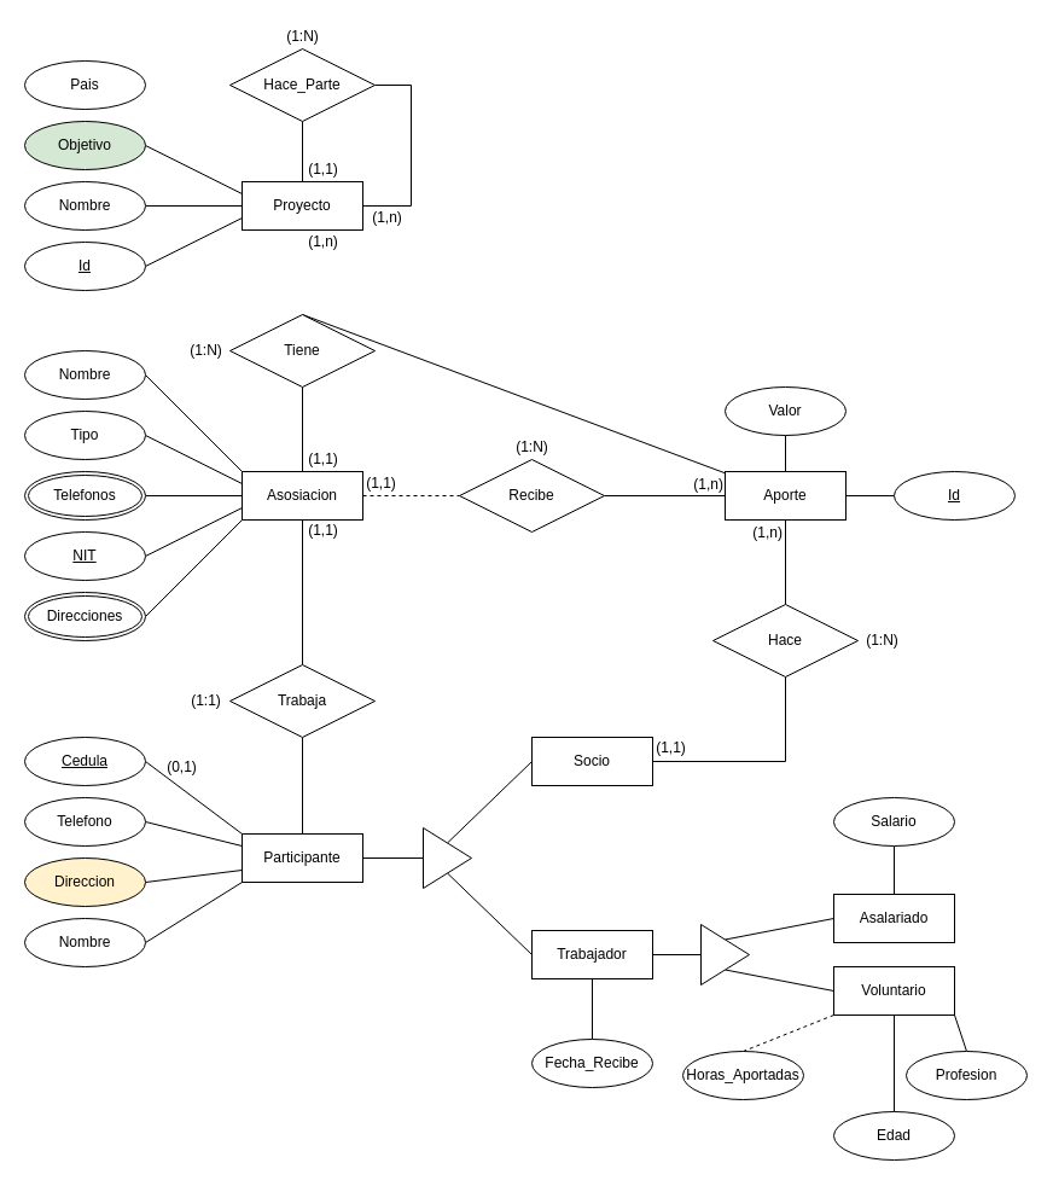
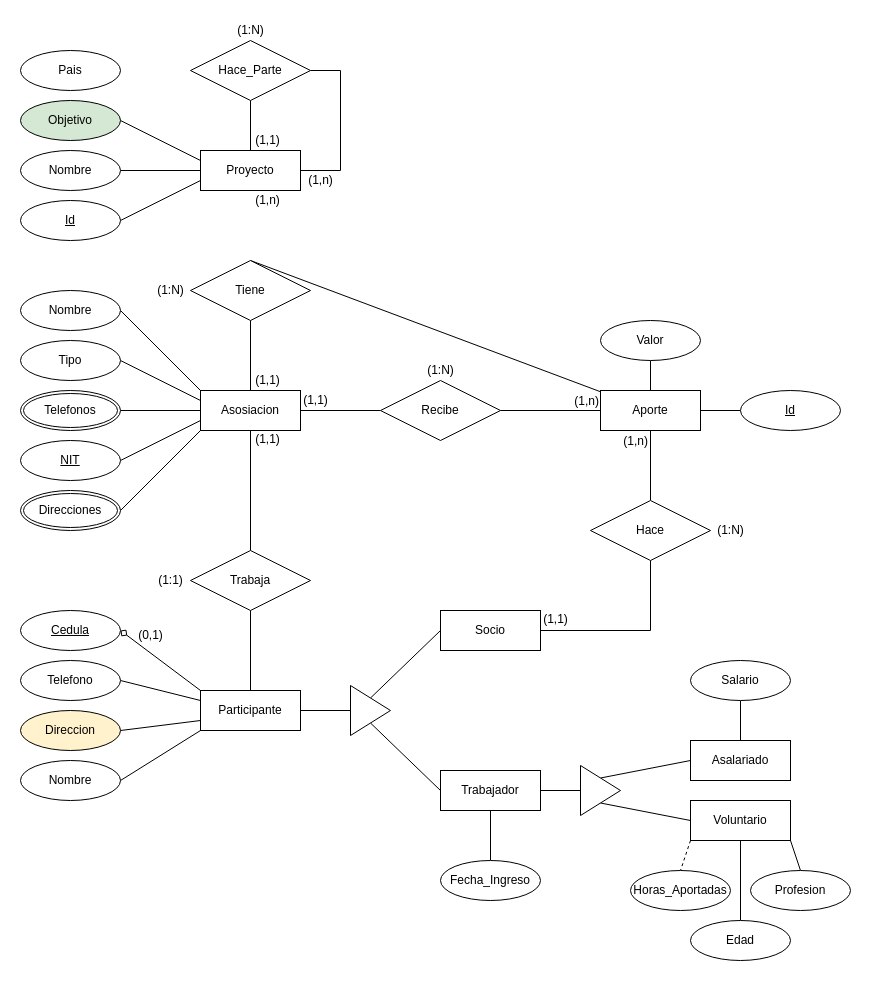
  <mxCell id="0" />
  <mxCell id="1" parent="0" />
  <mxCell id="2" style="rounded=0;orthogonalLoop=1;jettySize=auto;html=1;exitX=0;exitY=0;exitDx=0;exitDy=0;entryX=1;entryY=0.5;entryDx=0;entryDy=0;endArrow=none;endFill=0;elbow=vertical;" edge="1" parent="1" source="8" target="9"><mxGeometry relative="1" as="geometry" /></mxCell>
  <mxCell id="3" style="rounded=0;orthogonalLoop=1;jettySize=auto;html=1;exitX=0;exitY=0.25;exitDx=0;exitDy=0;endArrow=none;endFill=0;elbow=vertical;entryX=1;entryY=0.5;entryDx=0;entryDy=0;" edge="1" parent="1" source="8" target="11"><mxGeometry relative="1" as="geometry" /></mxCell>
  <mxCell id="4" style="rounded=0;orthogonalLoop=1;jettySize=auto;html=1;exitX=0;exitY=0.75;exitDx=0;exitDy=0;entryX=1;entryY=0.5;entryDx=0;entryDy=0;endArrow=none;endFill=0;elbow=vertical;" edge="1" parent="1" source="8" target="10"><mxGeometry relative="1" as="geometry" /></mxCell>
  <mxCell id="5" style="rounded=0;orthogonalLoop=1;jettySize=auto;html=1;exitX=0;exitY=1;exitDx=0;exitDy=0;entryX=1;entryY=0.5;entryDx=0;entryDy=0;endArrow=none;endFill=0;elbow=vertical;" edge="1" parent="1" source="8" target="18"><mxGeometry relative="1" as="geometry" /></mxCell>
  <mxCell id="6" style="rounded=0;orthogonalLoop=1;jettySize=auto;html=1;exitX=0;exitY=0.5;exitDx=0;exitDy=0;entryX=1;entryY=0.5;entryDx=0;entryDy=0;endArrow=none;endFill=0;elbow=vertical;" edge="1" parent="1" source="8" target="17"><mxGeometry relative="1" as="geometry" /></mxCell>
  <mxCell id="7" style="edgeStyle=none;rounded=0;orthogonalLoop=1;jettySize=auto;html=1;entryX=0.5;entryY=1;entryDx=0;entryDy=0;endArrow=none;endFill=0;" edge="1" parent="1" source="8" target="58"><mxGeometry relative="1" as="geometry" /></mxCell>
  <mxCell id="8" value="Asosiacion" style="whiteSpace=wrap;html=1;align=center;" vertex="1" parent="1"><mxGeometry x="200" y="390" width="100" height="40" as="geometry" /></mxCell>
  <mxCell id="9" value="Nombre" style="ellipse;whiteSpace=wrap;html=1;align=center;" vertex="1" parent="1"><mxGeometry x="20" y="290" width="100" height="40" as="geometry" /></mxCell>
  <mxCell id="10" value="NIT" style="ellipse;whiteSpace=wrap;html=1;align=center;fontStyle=4;" vertex="1" parent="1"><mxGeometry x="20" y="440" width="100" height="40" as="geometry" /></mxCell>
  <mxCell id="11" value="Tipo" style="ellipse;whiteSpace=wrap;html=1;align=center;" vertex="1" parent="1"><mxGeometry x="20" y="340" width="100" height="40" as="geometry" /></mxCell>
  <mxCell id="12" style="edgeStyle=none;rounded=0;orthogonalLoop=1;jettySize=auto;html=1;exitX=1;exitY=0.5;exitDx=0;exitDy=0;entryX=0;entryY=0.5;entryDx=0;entryDy=0;endArrow=none;endFill=0;" edge="1" parent="1" source="13" target="21"><mxGeometry relative="1" as="geometry"><mxPoint x="550" y="410" as="sourcePoint" /></mxGeometry></mxCell>
  <mxCell id="13" value="Recibe" style="shape=rhombus;perimeter=rhombusPerimeter;whiteSpace=wrap;html=1;align=center;" vertex="1" parent="1"><mxGeometry x="380" y="380" width="120" height="60" as="geometry" /></mxCell>
  <mxCell id="14" style="edgeStyle=none;rounded=0;orthogonalLoop=1;jettySize=auto;html=1;exitX=1;exitY=0.5;exitDx=0;exitDy=0;entryX=0.5;entryY=1;entryDx=0;entryDy=0;endArrow=none;endFill=0;" edge="1" parent="1" source="15" target="81"><mxGeometry relative="1" as="geometry"><Array as="points"><mxPoint x="650" y="630" /></Array></mxGeometry></mxCell>
  <mxCell id="15" value="Socio" style="whiteSpace=wrap;html=1;align=center;" vertex="1" parent="1"><mxGeometry x="440" y="610" width="100" height="40" as="geometry" /></mxCell>
- <mxCell id="16" value="" style="endArrow=none;html=1;rounded=0;exitX=1;exitY=0.5;exitDx=0;exitDy=0;entryX=0;entryY=0.5;entryDx=0;entryDy=0;dashed=1;" edge="1" parent="1" source="8" target="13"><mxGeometry relative="1" as="geometry"><mxPoint x="240" y="530" as="sourcePoint" /><mxPoint x="400" y="530" as="targetPoint" /></mxGeometry></mxCell>
+ <mxCell id="16" value="" style="endArrow=none;html=1;rounded=0;exitX=1;exitY=0.5;exitDx=0;exitDy=0;entryX=0;entryY=0.5;entryDx=0;entryDy=0;" edge="1" parent="1" source="8" target="13"><mxGeometry relative="1" as="geometry"><mxPoint x="240" y="530" as="sourcePoint" /><mxPoint x="400" y="530" as="targetPoint" /></mxGeometry></mxCell>
  <mxCell id="17" value="Telefonos" style="ellipse;shape=doubleEllipse;margin=3;whiteSpace=wrap;html=1;align=center;" vertex="1" parent="1"><mxGeometry x="20" y="390" width="100" height="40" as="geometry" /></mxCell>
  <mxCell id="18" value="Direcciones" style="ellipse;shape=doubleEllipse;margin=3;whiteSpace=wrap;html=1;align=center;" vertex="1" parent="1"><mxGeometry x="20" y="490" width="100" height="40" as="geometry" /></mxCell>
  <mxCell id="19" style="edgeStyle=none;rounded=0;orthogonalLoop=1;jettySize=auto;html=1;exitX=0.5;exitY=0;exitDx=0;exitDy=0;entryX=0.5;entryY=1;entryDx=0;entryDy=0;endArrow=none;endFill=0;" edge="1" parent="1" source="21" target="64"><mxGeometry relative="1" as="geometry" /></mxCell>
  <mxCell id="20" style="edgeStyle=none;rounded=0;orthogonalLoop=1;jettySize=auto;html=1;exitX=1;exitY=0.5;exitDx=0;exitDy=0;entryX=0;entryY=0.5;entryDx=0;entryDy=0;endArrow=none;endFill=0;" edge="1" parent="1" source="21" target="65"><mxGeometry relative="1" as="geometry" /></mxCell>
  <mxCell id="21" value="Aporte" style="whiteSpace=wrap;html=1;align=center;" vertex="1" parent="1"><mxGeometry x="600" y="390" width="100" height="40" as="geometry" /></mxCell>
  <mxCell id="22" value="(1,1)" style="text;html=1;align=center;verticalAlign=middle;resizable=0;points=[];autosize=1;" vertex="1" parent="1"><mxGeometry x="295" y="390" width="40" height="20" as="geometry" /></mxCell>
- <mxCell id="23" style="edgeStyle=none;rounded=0;orthogonalLoop=1;jettySize=auto;html=1;exitX=0;exitY=0;exitDx=0;exitDy=0;entryX=1;entryY=0.5;entryDx=0;entryDy=0;endArrow=none;endFill=0;" edge="1" parent="1" source="29" target="35"><mxGeometry relative="1" as="geometry" /></mxCell>
+ <mxCell id="23" style="edgeStyle=none;rounded=0;orthogonalLoop=1;jettySize=auto;html=1;exitX=0;exitY=0;exitDx=0;exitDy=0;entryX=1;entryY=0.5;entryDx=0;entryDy=0;endArrow=diamond;endFill=0;" edge="1" parent="1" source="29" target="35"><mxGeometry relative="1" as="geometry" /></mxCell>
  <mxCell id="24" style="edgeStyle=none;rounded=0;orthogonalLoop=1;jettySize=auto;html=1;exitX=0;exitY=0.25;exitDx=0;exitDy=0;entryX=1;entryY=0.5;entryDx=0;entryDy=0;endArrow=none;endFill=0;" edge="1" parent="1" source="29" target="34"><mxGeometry relative="1" as="geometry" /></mxCell>
  <mxCell id="25" style="edgeStyle=none;rounded=0;orthogonalLoop=1;jettySize=auto;html=1;exitX=0;exitY=0.75;exitDx=0;exitDy=0;entryX=1;entryY=0.5;entryDx=0;entryDy=0;endArrow=none;endFill=0;" edge="1" parent="1" source="29" target="33"><mxGeometry relative="1" as="geometry" /></mxCell>
  <mxCell id="26" style="edgeStyle=none;rounded=0;orthogonalLoop=1;jettySize=auto;html=1;exitX=0;exitY=1;exitDx=0;exitDy=0;entryX=1;entryY=0.5;entryDx=0;entryDy=0;endArrow=none;endFill=0;" edge="1" parent="1" source="29" target="32"><mxGeometry relative="1" as="geometry" /></mxCell>
  <mxCell id="27" style="edgeStyle=none;rounded=0;orthogonalLoop=1;jettySize=auto;html=1;exitX=1;exitY=0.5;exitDx=0;exitDy=0;entryX=0;entryY=0.5;entryDx=0;entryDy=0;endArrow=none;endFill=0;" edge="1" parent="1" source="29" target="76"><mxGeometry relative="1" as="geometry"><mxPoint x="350" y="710" as="targetPoint" /></mxGeometry></mxCell>
  <mxCell id="28" style="edgeStyle=none;rounded=0;orthogonalLoop=1;jettySize=auto;html=1;exitX=0.5;exitY=0;exitDx=0;exitDy=0;entryX=0.5;entryY=1;entryDx=0;entryDy=0;endArrow=none;endFill=0;" edge="1" parent="1" source="29" target="31"><mxGeometry relative="1" as="geometry" /></mxCell>
  <mxCell id="29" value="Participante" style="whiteSpace=wrap;html=1;align=center;" vertex="1" parent="1"><mxGeometry x="200" y="690" width="100" height="40" as="geometry" /></mxCell>
  <mxCell id="30" style="edgeStyle=none;rounded=0;orthogonalLoop=1;jettySize=auto;html=1;exitX=0.5;exitY=0;exitDx=0;exitDy=0;entryX=0.5;entryY=1;entryDx=0;entryDy=0;endArrow=none;endFill=0;" edge="1" parent="1" source="31" target="8"><mxGeometry relative="1" as="geometry" /></mxCell>
  <mxCell id="31" value="Trabaja" style="shape=rhombus;perimeter=rhombusPerimeter;whiteSpace=wrap;html=1;align=center;" vertex="1" parent="1"><mxGeometry x="190" y="550" width="120" height="60" as="geometry" /></mxCell>
  <mxCell id="32" value="Nombre" style="ellipse;whiteSpace=wrap;html=1;align=center;" vertex="1" parent="1"><mxGeometry x="20" y="760" width="100" height="40" as="geometry" /></mxCell>
  <mxCell id="33" value="Direccion" style="ellipse;whiteSpace=wrap;html=1;align=center;fillColor=#fff2cc;" vertex="1" parent="1"><mxGeometry x="20" y="710" width="100" height="40" as="geometry" /></mxCell>
  <mxCell id="34" value="Telefono" style="ellipse;whiteSpace=wrap;html=1;align=center;" vertex="1" parent="1"><mxGeometry x="20" y="660" width="100" height="40" as="geometry" /></mxCell>
  <mxCell id="35" value="Cedula" style="ellipse;whiteSpace=wrap;html=1;align=center;fontStyle=4;" vertex="1" parent="1"><mxGeometry x="20" y="610" width="100" height="40" as="geometry" /></mxCell>
  <mxCell id="36" style="edgeStyle=none;rounded=0;orthogonalLoop=1;jettySize=auto;html=1;exitX=0.5;exitY=1;exitDx=0;exitDy=0;entryX=0;entryY=0.5;entryDx=0;entryDy=0;endArrow=none;endFill=0;" edge="1" parent="1" source="76" target="74"><mxGeometry relative="1" as="geometry"><mxPoint x="384.142" y="724.142" as="sourcePoint" /></mxGeometry></mxCell>
  <mxCell id="37" style="edgeStyle=none;rounded=0;orthogonalLoop=1;jettySize=auto;html=1;exitX=0.5;exitY=0;exitDx=0;exitDy=0;entryX=0;entryY=0.5;entryDx=0;entryDy=0;endArrow=none;endFill=0;" edge="1" parent="1" source="76" target="15"><mxGeometry relative="1" as="geometry"><mxPoint x="384.142" y="695.858" as="sourcePoint" /></mxGeometry></mxCell>
  <mxCell id="38" style="edgeStyle=none;rounded=0;orthogonalLoop=1;jettySize=auto;html=1;exitX=0;exitY=1;exitDx=0;exitDy=0;entryX=0.5;entryY=0;entryDx=0;entryDy=0;endArrow=none;endFill=0;dashed=1;" edge="1" parent="1" source="41" target="45"><mxGeometry relative="1" as="geometry" /></mxCell>
  <mxCell id="39" style="edgeStyle=none;rounded=0;orthogonalLoop=1;jettySize=auto;html=1;exitX=0.5;exitY=1;exitDx=0;exitDy=0;entryX=0.5;entryY=0;entryDx=0;entryDy=0;endArrow=none;endFill=0;" edge="1" parent="1" source="41" target="46"><mxGeometry relative="1" as="geometry" /></mxCell>
  <mxCell id="40" style="edgeStyle=none;rounded=0;orthogonalLoop=1;jettySize=auto;html=1;exitX=1;exitY=1;exitDx=0;exitDy=0;entryX=0.5;entryY=0;entryDx=0;entryDy=0;endArrow=none;endFill=0;" edge="1" parent="1" source="41" target="44"><mxGeometry relative="1" as="geometry" /></mxCell>
  <mxCell id="41" value="Voluntario" style="whiteSpace=wrap;html=1;align=center;" vertex="1" parent="1"><mxGeometry x="690" y="800" width="100" height="40" as="geometry" /></mxCell>
  <mxCell id="42" style="edgeStyle=none;rounded=0;orthogonalLoop=1;jettySize=auto;html=1;exitX=0.5;exitY=0;exitDx=0;exitDy=0;entryX=0.5;entryY=1;entryDx=0;entryDy=0;endArrow=none;endFill=0;" edge="1" parent="1" source="43" target="47"><mxGeometry relative="1" as="geometry" /></mxCell>
  <mxCell id="43" value="Asalariado" style="whiteSpace=wrap;html=1;align=center;" vertex="1" parent="1"><mxGeometry x="690" y="740" width="100" height="40" as="geometry" /></mxCell>
  <mxCell id="44" value="Profesion" style="ellipse;whiteSpace=wrap;html=1;align=center;" vertex="1" parent="1"><mxGeometry x="750" y="870" width="100" height="40" as="geometry" /></mxCell>
- <mxCell id="45" value="Horas_Aportadas" style="ellipse;whiteSpace=wrap;html=1;align=center;" vertex="1" parent="1"><mxGeometry x="565" y="870" width="100" height="40" as="geometry" /></mxCell>
+ <mxCell id="45" value="Horas_Aportadas" style="ellipse;whiteSpace=wrap;html=1;align=center;" vertex="1" parent="1"><mxGeometry x="630" y="870" width="100" height="40" as="geometry" /></mxCell>
  <mxCell id="46" value="Edad" style="ellipse;whiteSpace=wrap;html=1;align=center;" vertex="1" parent="1"><mxGeometry x="690" y="920" width="100" height="40" as="geometry" /></mxCell>
  <mxCell id="47" value="Salario" style="ellipse;whiteSpace=wrap;html=1;align=center;" vertex="1" parent="1"><mxGeometry x="690" y="660" width="100" height="40" as="geometry" /></mxCell>
  <mxCell id="48" value="(0,1)" style="text;html=1;align=center;verticalAlign=middle;resizable=0;points=[];autosize=1;" vertex="1" parent="1"><mxGeometry x="130" y="625" width="40" height="20" as="geometry" /></mxCell>
  <mxCell id="49" value="(1,1)" style="text;html=1;align=center;verticalAlign=middle;resizable=0;points=[];autosize=1;" vertex="1" parent="1"><mxGeometry x="247" y="429" width="40" height="20" as="geometry" /></mxCell>
  <mxCell id="50" value="(1:1)" style="text;html=1;align=center;verticalAlign=middle;resizable=0;points=[];autosize=1;" vertex="1" parent="1"><mxGeometry x="150" y="570" width="40" height="20" as="geometry" /></mxCell>
  <mxCell id="51" value="(1,n)" style="resizable=0;html=1;align=right;verticalAlign=bottom;" connectable="0" vertex="1" parent="1"><mxGeometry x="592" y="406" as="geometry"><mxPoint x="7" y="3" as="offset" /></mxGeometry></mxCell>
  <mxCell id="52" style="edgeStyle=none;rounded=0;orthogonalLoop=1;jettySize=auto;html=1;exitX=0;exitY=0.25;exitDx=0;exitDy=0;entryX=1;entryY=0.5;entryDx=0;entryDy=0;endArrow=none;endFill=0;" edge="1" parent="1" source="56" target="62"><mxGeometry relative="1" as="geometry" /></mxCell>
  <mxCell id="53" style="edgeStyle=none;rounded=0;orthogonalLoop=1;jettySize=auto;html=1;exitX=0;exitY=0.5;exitDx=0;exitDy=0;entryX=1;entryY=0.5;entryDx=0;entryDy=0;endArrow=none;endFill=0;" edge="1" parent="1" source="56" target="61"><mxGeometry relative="1" as="geometry" /></mxCell>
  <mxCell id="54" style="edgeStyle=none;rounded=0;orthogonalLoop=1;jettySize=auto;html=1;exitX=0;exitY=0.75;exitDx=0;exitDy=0;entryX=1;entryY=0.5;entryDx=0;entryDy=0;endArrow=none;endFill=0;" edge="1" parent="1" source="56" target="63"><mxGeometry relative="1" as="geometry" /></mxCell>
  <mxCell id="55" style="edgeStyle=none;rounded=0;orthogonalLoop=1;jettySize=auto;html=1;exitX=0.5;exitY=0;exitDx=0;exitDy=0;entryX=0.5;entryY=1;entryDx=0;entryDy=0;endArrow=none;endFill=0;" edge="1" parent="1" source="56" target="67"><mxGeometry relative="1" as="geometry" /></mxCell>
  <mxCell id="56" value="Proyecto" style="whiteSpace=wrap;html=1;align=center;" vertex="1" parent="1"><mxGeometry x="200" y="150" width="100" height="40" as="geometry" /></mxCell>
  <mxCell id="57" style="edgeStyle=none;rounded=0;orthogonalLoop=1;jettySize=auto;html=1;exitX=0.5;exitY=0;exitDx=0;exitDy=0;endArrow=none;endFill=0;" edge="1" parent="1" source="58" target="21"><mxGeometry relative="1" as="geometry" /></mxCell>
  <mxCell id="58" value="Tiene" style="shape=rhombus;perimeter=rhombusPerimeter;whiteSpace=wrap;html=1;align=center;" vertex="1" parent="1"><mxGeometry x="190" y="260" width="120" height="60" as="geometry" /></mxCell>
  <mxCell id="59" value="(1,1)" style="text;html=1;align=center;verticalAlign=middle;resizable=0;points=[];autosize=1;" vertex="1" parent="1"><mxGeometry x="247" y="370" width="40" height="20" as="geometry" /></mxCell>
  <mxCell id="60" value="(1,n)" style="text;html=1;align=center;verticalAlign=middle;resizable=0;points=[];autosize=1;" vertex="1" parent="1"><mxGeometry x="247" y="190" width="40" height="20" as="geometry" /></mxCell>
  <mxCell id="61" value="Nombre" style="ellipse;whiteSpace=wrap;html=1;align=center;" vertex="1" parent="1"><mxGeometry x="20" y="150" width="100" height="40" as="geometry" /></mxCell>
  <mxCell id="62" value="Objetivo" style="ellipse;whiteSpace=wrap;html=1;align=center;fillColor=#d5e8d4;" vertex="1" parent="1"><mxGeometry x="20" y="100" width="100" height="40" as="geometry" /></mxCell>
  <mxCell id="63" value="Id" style="ellipse;whiteSpace=wrap;html=1;align=center;fontStyle=4;" vertex="1" parent="1"><mxGeometry x="20" y="200" width="100" height="40" as="geometry" /></mxCell>
  <mxCell id="64" value="Valor" style="ellipse;whiteSpace=wrap;html=1;align=center;" vertex="1" parent="1"><mxGeometry x="600" y="320" width="100" height="40" as="geometry" /></mxCell>
  <mxCell id="65" value="Id" style="ellipse;whiteSpace=wrap;html=1;align=center;fontStyle=4;" vertex="1" parent="1"><mxGeometry x="740" y="390" width="100" height="40" as="geometry" /></mxCell>
  <mxCell id="66" style="edgeStyle=none;rounded=0;orthogonalLoop=1;jettySize=auto;html=1;exitX=1;exitY=0.5;exitDx=0;exitDy=0;entryX=1;entryY=0.5;entryDx=0;entryDy=0;endArrow=none;endFill=0;" edge="1" parent="1" source="67" target="56"><mxGeometry relative="1" as="geometry"><Array as="points"><mxPoint x="340" y="70" /><mxPoint x="340" y="170" /></Array></mxGeometry></mxCell>
  <mxCell id="67" value="Hace_Parte" style="shape=rhombus;perimeter=rhombusPerimeter;whiteSpace=wrap;html=1;align=center;" vertex="1" parent="1"><mxGeometry x="190" y="40" width="120" height="60" as="geometry" /></mxCell>
  <mxCell id="68" value="(1,1)" style="text;html=1;align=center;verticalAlign=middle;resizable=0;points=[];autosize=1;" vertex="1" parent="1"><mxGeometry x="247" y="130" width="40" height="20" as="geometry" /></mxCell>
  <mxCell id="69" value="(1,n)" style="text;html=1;align=center;verticalAlign=middle;resizable=0;points=[];autosize=1;" vertex="1" parent="1"><mxGeometry x="300" y="170" width="40" height="20" as="geometry" /></mxCell>
  <mxCell id="70" value="(1:N)" style="text;html=1;align=center;verticalAlign=middle;resizable=0;points=[];autosize=1;" vertex="1" parent="1"><mxGeometry x="230" y="20" width="40" height="20" as="geometry" /></mxCell>
  <mxCell id="71" value="(1:N)" style="text;html=1;align=center;verticalAlign=middle;resizable=0;points=[];autosize=1;" vertex="1" parent="1"><mxGeometry x="150" y="280" width="40" height="20" as="geometry" /></mxCell>
  <mxCell id="72" style="edgeStyle=none;rounded=0;orthogonalLoop=1;jettySize=auto;html=1;exitX=0.5;exitY=1;exitDx=0;exitDy=0;entryX=0.5;entryY=0;entryDx=0;entryDy=0;endArrow=none;endFill=0;" edge="1" parent="1" source="74" target="75"><mxGeometry relative="1" as="geometry" /></mxCell>
  <mxCell id="73" style="edgeStyle=none;rounded=0;orthogonalLoop=1;jettySize=auto;html=1;exitX=1;exitY=0.5;exitDx=0;exitDy=0;entryX=0;entryY=0.5;entryDx=0;entryDy=0;endArrow=none;endFill=0;" edge="1" parent="1" source="74" target="79"><mxGeometry relative="1" as="geometry" /></mxCell>
  <mxCell id="74" value="Trabajador" style="whiteSpace=wrap;html=1;align=center;" vertex="1" parent="1"><mxGeometry x="440" y="770" width="100" height="40" as="geometry" /></mxCell>
- <mxCell id="75" value="Fecha_Recibe" style="ellipse;whiteSpace=wrap;html=1;align=center;" vertex="1" parent="1"><mxGeometry x="440" y="860" width="100" height="40" as="geometry" /></mxCell>
+ <mxCell id="75" value="Fecha_Ingreso" style="ellipse;whiteSpace=wrap;html=1;align=center;" vertex="1" parent="1"><mxGeometry x="440" y="860" width="100" height="40" as="geometry" /></mxCell>
  <mxCell id="76" value="" style="triangle;whiteSpace=wrap;html=1;" vertex="1" parent="1"><mxGeometry x="350" y="685" width="40" height="50" as="geometry" /></mxCell>
  <mxCell id="77" style="edgeStyle=none;rounded=0;orthogonalLoop=1;jettySize=auto;html=1;exitX=0.5;exitY=0;exitDx=0;exitDy=0;entryX=0;entryY=0.5;entryDx=0;entryDy=0;endArrow=none;endFill=0;" edge="1" parent="1" source="79" target="43"><mxGeometry relative="1" as="geometry" /></mxCell>
  <mxCell id="78" style="edgeStyle=none;rounded=0;orthogonalLoop=1;jettySize=auto;html=1;exitX=0.5;exitY=1;exitDx=0;exitDy=0;entryX=0;entryY=0.5;entryDx=0;entryDy=0;endArrow=none;endFill=0;" edge="1" parent="1" source="79" target="41"><mxGeometry relative="1" as="geometry" /></mxCell>
  <mxCell id="79" value="" style="triangle;whiteSpace=wrap;html=1;" vertex="1" parent="1"><mxGeometry x="580" y="765" width="40" height="50" as="geometry" /></mxCell>
  <mxCell id="80" style="edgeStyle=none;rounded=0;orthogonalLoop=1;jettySize=auto;html=1;exitX=0.5;exitY=0;exitDx=0;exitDy=0;entryX=0.5;entryY=1;entryDx=0;entryDy=0;endArrow=none;endFill=0;" edge="1" parent="1" source="81" target="21"><mxGeometry relative="1" as="geometry" /></mxCell>
  <mxCell id="81" value="Hace" style="shape=rhombus;perimeter=rhombusPerimeter;whiteSpace=wrap;html=1;align=center;" vertex="1" parent="1"><mxGeometry x="590" y="500" width="120" height="60" as="geometry" /></mxCell>
  <mxCell id="82" value="(1:N)" style="text;html=1;align=center;verticalAlign=middle;resizable=0;points=[];autosize=1;" vertex="1" parent="1"><mxGeometry x="420" y="360" width="40" height="20" as="geometry" /></mxCell>
  <mxCell id="83" value="(1,1)" style="text;html=1;align=center;verticalAlign=middle;resizable=0;points=[];autosize=1;" vertex="1" parent="1"><mxGeometry x="535" y="609" width="40" height="20" as="geometry" /></mxCell>
  <mxCell id="84" value="(1,n)" style="resizable=0;html=1;align=right;verticalAlign=bottom;" connectable="0" vertex="1" parent="1"><mxGeometry x="641" y="446" as="geometry"><mxPoint x="7" y="3" as="offset" /></mxGeometry></mxCell>
  <mxCell id="85" value="(1:N)" style="text;html=1;align=center;verticalAlign=middle;resizable=0;points=[];autosize=1;" vertex="1" parent="1"><mxGeometry x="710" y="520" width="40" height="20" as="geometry" /></mxCell>
  <mxCell id="86" value="Pais" style="ellipse;whiteSpace=wrap;html=1;align=center;" vertex="1" parent="1"><mxGeometry x="20" y="50" width="100" height="40" as="geometry" /></mxCell>
